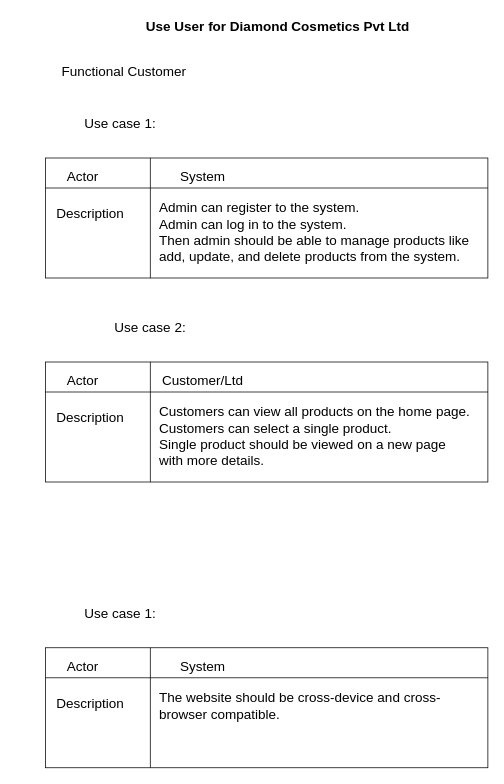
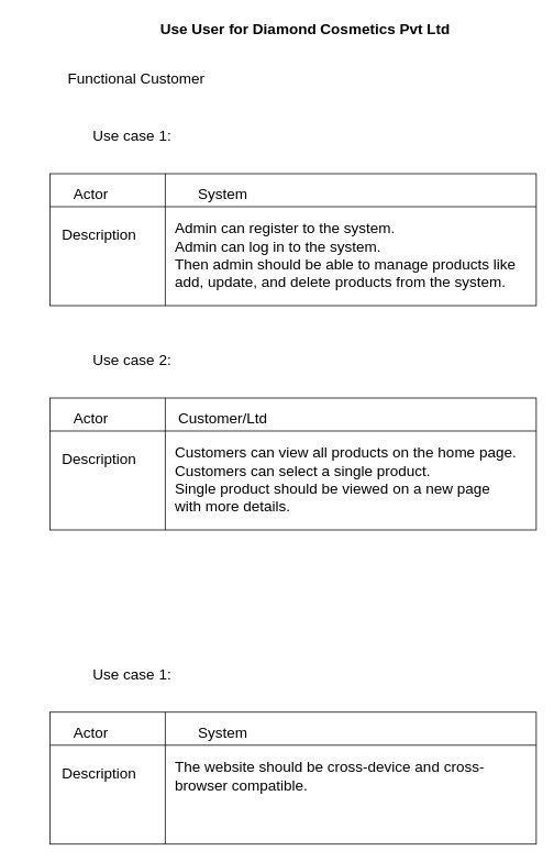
  <mxCell id="0" />
  <mxCell id="1" parent="0" />
  <mxCell id="2" value="&lt;font style=&quot;font-size: 18px;&quot;&gt;&lt;b&gt;&lt;font&gt;Use User for Diamond Cosmetics Pvt Ltd&lt;/font&gt;&lt;/b&gt;&lt;/font&gt;" style="text;strokeColor=none;align=center;fillColor=none;html=1;verticalAlign=middle;whiteSpace=wrap;rounded=0;" vertex="1" parent="1"><mxGeometry x="190" y="20" width="360" height="30" as="geometry" /></mxCell>
  <mxCell id="3" value="" style="shape=internalStorage;whiteSpace=wrap;html=1;backgroundOutline=1;fontSize=18;dx=140;dy=40;" vertex="1" parent="1"><mxGeometry x="60" y="210" width="590" height="160" as="geometry" /></mxCell>
  <mxCell id="4" value="Actor " style="text;strokeColor=none;align=center;fillColor=none;html=1;verticalAlign=middle;whiteSpace=wrap;rounded=0;fontSize=18;" vertex="1" parent="1"><mxGeometry x="80" y="220" width="60" height="30" as="geometry" /></mxCell>
  <mxCell id="5" value="System" style="text;strokeColor=none;align=center;fillColor=none;html=1;verticalAlign=middle;whiteSpace=wrap;rounded=0;fontSize=18;" vertex="1" parent="1"><mxGeometry x="240" y="220" width="60" height="30" as="geometry" /></mxCell>
  <mxCell id="6" value="Functional Customer" style="text;strokeColor=none;align=center;fillColor=none;html=1;verticalAlign=middle;whiteSpace=wrap;rounded=0;fontSize=18;" vertex="1" parent="1"><mxGeometry x="20" y="80" width="290" height="30" as="geometry" /></mxCell>
  <mxCell id="7" value="Use case 1: " style="text;strokeColor=none;align=center;fillColor=none;html=1;verticalAlign=middle;whiteSpace=wrap;rounded=0;fontSize=18;" vertex="1" parent="1"><mxGeometry x="60" y="150" width="200" height="30" as="geometry" /></mxCell>
  <mxCell id="8" value="Description " style="text;strokeColor=none;align=center;fillColor=none;html=1;verticalAlign=middle;whiteSpace=wrap;rounded=0;fontSize=18;" vertex="1" parent="1"><mxGeometry x="90" y="270" width="60" height="30" as="geometry" /></mxCell>
  <mxCell id="9" value="&lt;div&gt;Admin can register to the system.&amp;nbsp;&lt;/div&gt;&lt;div&gt;Admin can log in to the system.&lt;/div&gt;&lt;div&gt;Then admin should be able to manage products like add, update, and delete products from the system.&lt;br&gt;&lt;/div&gt;" style="text;strokeColor=none;align=left;fillColor=none;html=1;verticalAlign=top;whiteSpace=wrap;rounded=0;fontSize=18;labelPosition=center;verticalLabelPosition=middle;" vertex="1" parent="1"><mxGeometry x="210" y="260" width="420" height="90" as="geometry" /></mxCell>
  <mxCell id="10" value="" style="shape=internalStorage;whiteSpace=wrap;html=1;backgroundOutline=1;fontSize=18;dx=140;dy=40;" vertex="1" parent="1"><mxGeometry x="60" y="482" width="590" height="160" as="geometry" /></mxCell>
  <mxCell id="11" value="Actor " style="text;strokeColor=none;align=center;fillColor=none;html=1;verticalAlign=middle;whiteSpace=wrap;rounded=0;fontSize=18;" vertex="1" parent="1"><mxGeometry x="80" y="492" width="60" height="30" as="geometry" /></mxCell>
  <mxCell id="12" value="Customer/Ltd " style="text;strokeColor=none;align=center;fillColor=none;html=1;verticalAlign=middle;whiteSpace=wrap;rounded=0;fontSize=18;" vertex="1" parent="1"><mxGeometry x="240" y="492" width="60" height="30" as="geometry" /></mxCell>
- <mxCell id="13" value="Use case 2: " style="text;strokeColor=none;align=center;fillColor=none;html=1;verticalAlign=middle;whiteSpace=wrap;rounded=0;fontSize=18;" vertex="1" parent="1"><mxGeometry x="100" y="422" width="200" height="30" as="geometry" /></mxCell>
+ <mxCell id="13" value="Use case 2: " style="text;strokeColor=none;align=center;fillColor=none;html=1;verticalAlign=middle;whiteSpace=wrap;rounded=0;fontSize=18;" vertex="1" parent="1"><mxGeometry x="60" y="422" width="200" height="30" as="geometry" /></mxCell>
  <mxCell id="14" value="Description " style="text;strokeColor=none;align=center;fillColor=none;html=1;verticalAlign=middle;whiteSpace=wrap;rounded=0;fontSize=18;" vertex="1" parent="1"><mxGeometry x="90" y="542" width="60" height="30" as="geometry" /></mxCell>
  <mxCell id="15" value="&lt;div&gt;Customers can view all products on the home page.&lt;/div&gt;&lt;div&gt;Customers can select a single product.&lt;/div&gt;&lt;div&gt;Single product should be viewed on a new page with more details.&lt;br&gt;&lt;/div&gt;" style="text;strokeColor=none;align=left;fillColor=none;html=1;verticalAlign=top;whiteSpace=wrap;rounded=0;fontSize=18;labelPosition=center;verticalLabelPosition=middle;" vertex="1" parent="1"><mxGeometry x="210" y="532" width="420" height="90" as="geometry" /></mxCell>
  <mxCell id="16" value="" style="shape=internalStorage;whiteSpace=wrap;html=1;backgroundOutline=1;fontSize=18;dx=140;dy=40;" vertex="1" parent="1"><mxGeometry x="60" y="863" width="590" height="160" as="geometry" /></mxCell>
  <mxCell id="17" value="Actor " style="text;strokeColor=none;align=center;fillColor=none;html=1;verticalAlign=middle;whiteSpace=wrap;rounded=0;fontSize=18;" vertex="1" parent="1"><mxGeometry x="80" y="873" width="60" height="30" as="geometry" /></mxCell>
  <mxCell id="18" value="System" style="text;strokeColor=none;align=center;fillColor=none;html=1;verticalAlign=middle;whiteSpace=wrap;rounded=0;fontSize=18;" vertex="1" parent="1"><mxGeometry x="240" y="873" width="60" height="30" as="geometry" /></mxCell>
  <mxCell id="19" value="Use case 1: " style="text;strokeColor=none;align=center;fillColor=none;html=1;verticalAlign=middle;whiteSpace=wrap;rounded=0;fontSize=18;" vertex="1" parent="1"><mxGeometry x="60" y="803" width="200" height="30" as="geometry" /></mxCell>
  <mxCell id="20" value="Description " style="text;strokeColor=none;align=center;fillColor=none;html=1;verticalAlign=middle;whiteSpace=wrap;rounded=0;fontSize=18;" vertex="1" parent="1"><mxGeometry x="90" y="923" width="60" height="30" as="geometry" /></mxCell>
  <mxCell id="21" value="The website should be cross-device and cross-browser compatible." style="text;strokeColor=none;align=left;fillColor=none;html=1;verticalAlign=top;whiteSpace=wrap;rounded=0;fontSize=18;labelPosition=center;verticalLabelPosition=middle;" vertex="1" parent="1"><mxGeometry x="210" y="913" width="420" height="90" as="geometry" /></mxCell>
